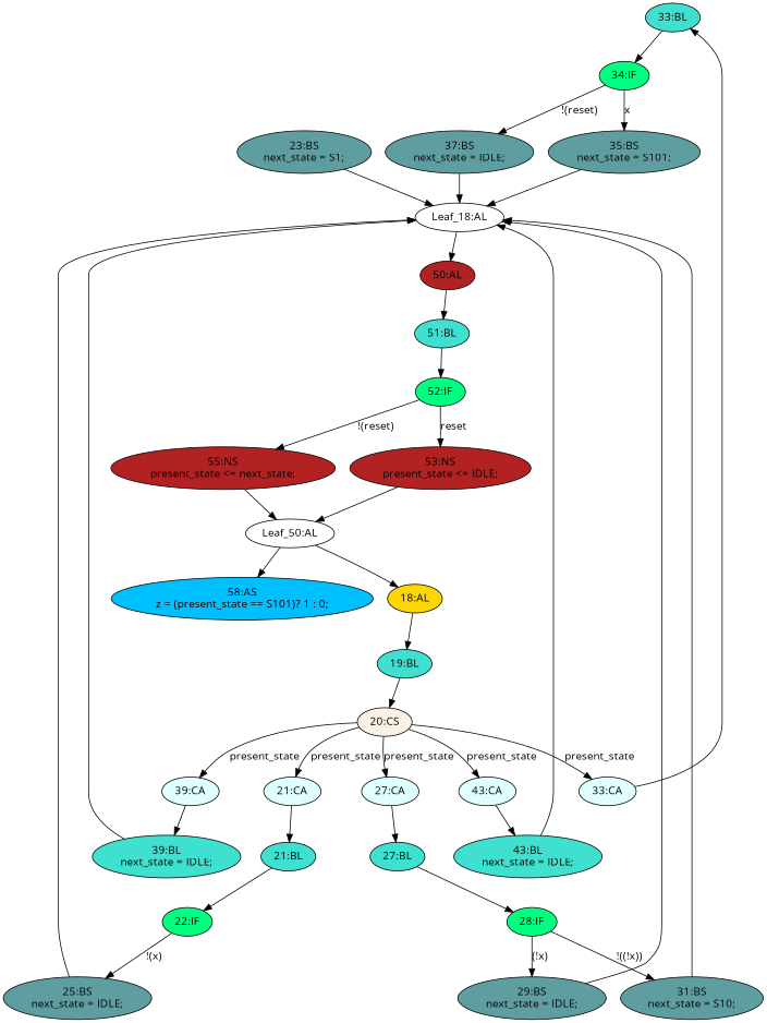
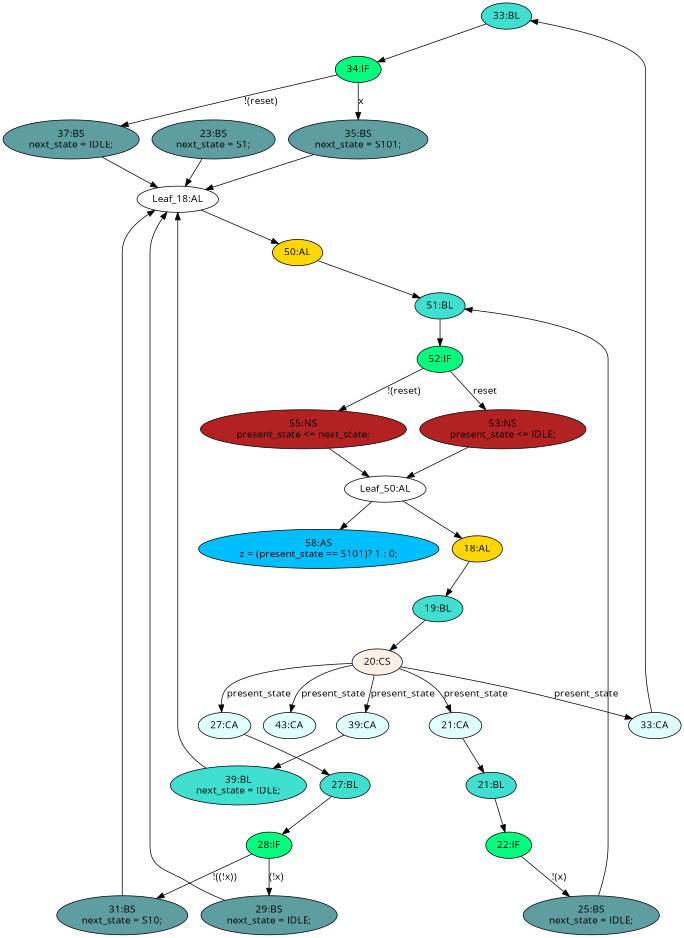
  strict digraph {
    fontname="Open Sans"
    node [fillcolor=turquoise fontname="Open Sans" statements="[]" style=filled typ=Block]
    edge [cond="[]" fontname="Open Sans" lineno=None]
    n1 [ast="<pyverilog.vparser.ast.Block object at 0x7fa58d0c1610>" label="33:BL"]
    n2 [ast="<pyverilog.vparser.ast.IfStatement object at 0x7fa58cd20650>" fillcolor=springgreen label="34:IF" typ=IfStatement]
    n3 [ast="<pyverilog.vparser.ast.BlockingSubstitution object at 0x7fa58e5a8ad0>" fillcolor=cadetblue label="37:BS\nnext_state = IDLE;" statements="[<pyverilog.vparser.ast.BlockingSubstitution object at 0x7fa58e5a8ad0>]" typ=BlockingSubstitution]
    n4 [ast="<pyverilog.vparser.ast.BlockingSubstitution object at 0x7fa58cd20a50>" fillcolor=cadetblue label="35:BS\nnext_state = S101;" statements="[<pyverilog.vparser.ast.BlockingSubstitution object at 0x7fa58cd20a50>]" typ=BlockingSubstitution]
    n5 [def_var="['next_state']" label="Leaf_18:AL" fillcolor="" statements="" style="" typ=""]
    n6 [ast="<pyverilog.vparser.ast.Block object at 0x7fa58cc4ecd0>" label="21:BL"]
    n7 [ast="<pyverilog.vparser.ast.IfStatement object at 0x7fa58ccb1650>" fillcolor=springgreen label="22:IF" typ=IfStatement]
    n8 [ast="<pyverilog.vparser.ast.BlockingSubstitution object at 0x7fa58ccbdd10>" fillcolor=cadetblue label="25:BS\nnext_state = IDLE;" statements="[<pyverilog.vparser.ast.BlockingSubstitution object at 0x7fa58ccbdd10>]" typ=BlockingSubstitution]
    n9 [ast="<pyverilog.vparser.ast.BlockingSubstitution object at 0x7fa58ccb1250>" fillcolor=cadetblue label="23:BS\nnext_state = S1;" statements="[<pyverilog.vparser.ast.BlockingSubstitution object at 0x7fa58ccb1250>]" typ=BlockingSubstitution]
-   n10 [ast="<pyverilog.vparser.ast.Always object at 0x7fa58c918950>" clk_sens=True fillcolor=firebrick label="50:AL" sens="['clk']" typ=Always use_var="['reset', 'next_state']"]
+   n10 [ast="<pyverilog.vparser.ast.Always object at 0x7fa58c918950>" clk_sens=True fillcolor=gold label="50:AL" sens="['clk']" typ=Always use_var="['reset', 'next_state']"]
    n11 [ast="<pyverilog.vparser.ast.Block object at 0x7fa58c918fd0>" label="51:BL"]
    n12 [ast="<pyverilog.vparser.ast.IfStatement object at 0x7fa58c918450>" fillcolor=springgreen label="52:IF" typ=IfStatement]
    n13 [ast="<pyverilog.vparser.ast.IfStatement object at 0x7fa58cca6d10>" fillcolor=springgreen label="28:IF" typ=IfStatement]
    n14 [ast="<pyverilog.vparser.ast.BlockingSubstitution object at 0x7fa590bc5d10>" fillcolor=cadetblue label="31:BS\nnext_state = S10;" statements="[<pyverilog.vparser.ast.BlockingSubstitution object at 0x7fa590bc5d10>]" typ=BlockingSubstitution]
    n15 [ast="<pyverilog.vparser.ast.BlockingSubstitution object at 0x7fa58cca6350>" fillcolor=cadetblue label="29:BS\nnext_state = IDLE;" statements="[<pyverilog.vparser.ast.BlockingSubstitution object at 0x7fa58cca6350>]" typ=BlockingSubstitution]
    n16 [ast="<pyverilog.vparser.ast.NonblockingSubstitution object at 0x7fa58c918710>" fillcolor=firebrick label="55:NS\npresent_state <= next_state;" statements="[<pyverilog.vparser.ast.NonblockingSubstitution object at 0x7fa58c918710>]" typ=NonblockingSubstitution]
    n17 [def_var="['present_state']" label="Leaf_50:AL" fillcolor="" statements="" style="" typ=""]
    n18 [ast="<pyverilog.vparser.ast.Assign object at 0x7fa58c918f90>" def_var="['z']" fillcolor=deepskyblue label="58:AS\nz = (present_state == S101)? 1 : 0;" typ=Assign use_var="['present_state']"]
    n19 [ast="<pyverilog.vparser.ast.Always object at 0x7fa58cca3610>" clk_sens=False fillcolor=gold label="18:AL" sens="['present_state']" typ=Always use_var="['x', 'present_state']"]
    n20 [ast="<pyverilog.vparser.ast.Block object at 0x7fa58cca3210>" label="19:BL"]
    n21 [ast="<pyverilog.vparser.ast.Case object at 0x7fa58ccbd6d0>" fillcolor=lightcyan label="27:CA" typ=Case]
    n22 [ast="<pyverilog.vparser.ast.Block object at 0x7fa58cca6e90>" label="27:BL"]
    n23 [ast="<pyverilog.vparser.ast.NonblockingSubstitution object at 0x7fa58c918650>" fillcolor=firebrick label="53:NS\npresent_state <= IDLE;" statements="[<pyverilog.vparser.ast.NonblockingSubstitution object at 0x7fa58c918650>]" typ=NonblockingSubstitution]
    n24 [ast="<pyverilog.vparser.ast.Case object at 0x7fa58c918a10>" fillcolor=lightcyan label="39:CA" typ=Case]
    n25 [ast="<pyverilog.vparser.ast.Block object at 0x7fa58c918d10>" label="39:BL\nnext_state = IDLE;" statements="[<pyverilog.vparser.ast.BlockingSubstitution object at 0x7fa58c918350>]"]
-   n26 [ast="<pyverilog.vparser.ast.Block object at 0x7fa58c9184d0>" label="43:BL\nnext_state = IDLE;" statements="[<pyverilog.vparser.ast.BlockingSubstitution object at 0x7fa58c918990>]"]
    n27 [ast="<pyverilog.vparser.ast.CaseStatement object at 0x7fa58c918dd0>" fillcolor=linen label="20:CS" typ=CaseStatement]
    n28 [ast="<pyverilog.vparser.ast.Case object at 0x7fa58cca3e10>" fillcolor=lightcyan label="21:CA" typ=Case]
    n29 [ast="<pyverilog.vparser.ast.Case object at 0x7fa58cca6850>" fillcolor=lightcyan label="33:CA" typ=Case]
    n30 [ast="<pyverilog.vparser.ast.Case object at 0x7fa58c918310>" fillcolor=lightcyan label="43:CA" typ=Case]
    n1 -> n2
    n2 -> n3 [cond="['x']" label="!(reset)" lineno=34]
    n2 -> n4 [cond="['x']" label=x lineno=34]
    n3 -> n5
    n4 -> n5
    n5 -> n10 [cond="" lineno=""]
    n6 -> n7
    n7 -> n8 [cond="['x']" label="!(x)" lineno=22]
-   n8 -> n5
+   n8 -> n11
    n9 -> n5
    n10 -> n11
    n11 -> n12
    n12 -> n16 [cond="['reset']" label="!(reset)" lineno=52]
    n12 -> n23 [cond="['reset']" label=reset lineno=52]
    n13 -> n14 [cond="['x']" label="!((!x))" lineno=28]
    n13 -> n15 [cond="['x']" label="(!x)" lineno=28]
    n14 -> n5
    n15 -> n5
    n16 -> n17
    n17 -> n18 [cond="" lineno=""]
    n17 -> n19 [cond="" lineno=""]
    n19 -> n20
    n20 -> n27
    n21 -> n22
    n22 -> n13
    n23 -> n17
    n24 -> n25
    n25 -> n5
-   n26 -> n5
    n27 -> n21 [cond="['present_state']" label=present_state lineno=20]
    n27 -> n24 [cond="['present_state']" label=present_state lineno=20]
    n27 -> n28 [cond="['present_state']" label=present_state lineno=20]
    n27 -> n29 [cond="['present_state']" label=present_state lineno=20]
    n27 -> n30 [cond="['present_state']" label=present_state lineno=20]
    n28 -> n6
    n29 -> n1
-   n30 -> n26
  }
